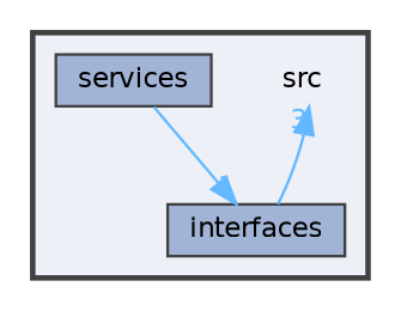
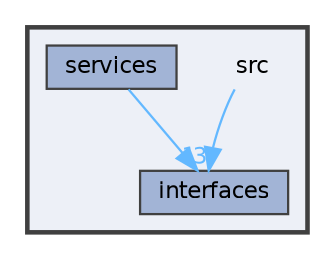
  digraph {
    compound=true
    node [fontname=Helvetica fontsize=10 shape=box color=grey25 fillcolor="#a2b4d6" style=filled]
    edge [color=steelblue1 fontcolor=steelblue1 fontname=Helvetica fontsize=10 labeldistance=1.5 labelfontname=Helvetica labelfontsize=10]
    n1 [height=0.2 label=src shape=plaintext width=0.4 color="" fillcolor="" style=""]
    n2 [height=0.2 label=interfaces width=0.4]
    n3 [height=0.2 label=services width=0.4]
    subgraph cluster_1 {
      bgcolor="#edf0f7"
      fontname=Helvetica
      fontsize=10
      pencolor=grey25
      style="filled,bold"
      n1
      n2
      n3
    }
-   n2 -> n1 [headlabel=3]
+   n1 -> n2 [headlabel=3]
    n3 -> n2 [headlabel=1]
  }
